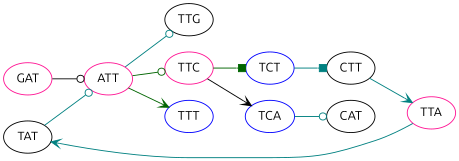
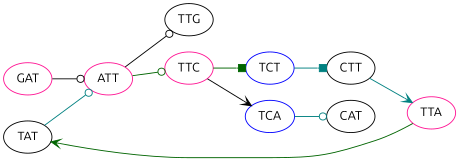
  digraph {
    fontname=Ubuntu
    rankdir=LR
    node [color=black fontname=Ubuntu]
    edge [arrowhead=odot color=teal fontname=Ubuntu]
    TAT
    ATT [color=deeppink]
    TTG
    TTC [color=deeppink]
-   TTT [color=blue]
    TCT [color=blue]
    TCA [color=blue]
    TTA [color=deeppink]
    CTT
    CAT
    GAT [color=deeppink]
    TAT -> ATT
-   ATT -> TTG
+   ATT -> TTG [color=black]
    ATT -> TTC [color=darkgreen]
-   ATT -> TTT [arrowhead=vee color=darkgreen]
    TTC -> TCT [arrowhead=box color=darkgreen]
    TTC -> TCA [arrowhead=vee color=black]
    TCT -> CTT [arrowhead=box]
    TCA -> CAT
-   TTA -> TAT [arrowhead=vee]
+   TTA -> TAT [arrowhead=vee color=darkgreen]
    CTT -> TTA [arrowhead=vee]
    GAT -> ATT [color=black]
  }
